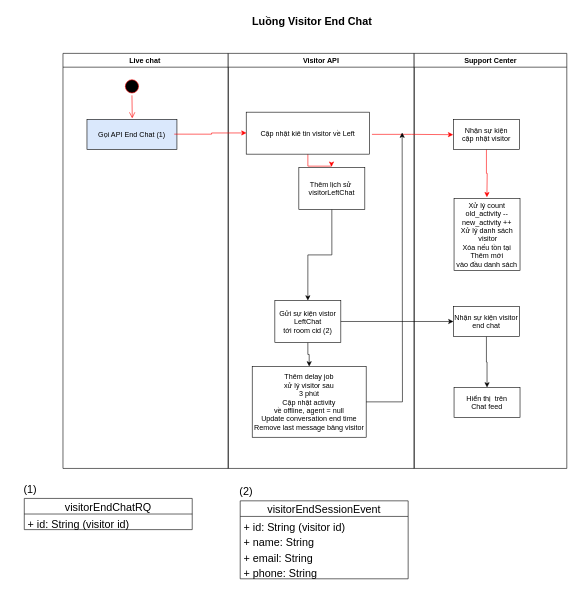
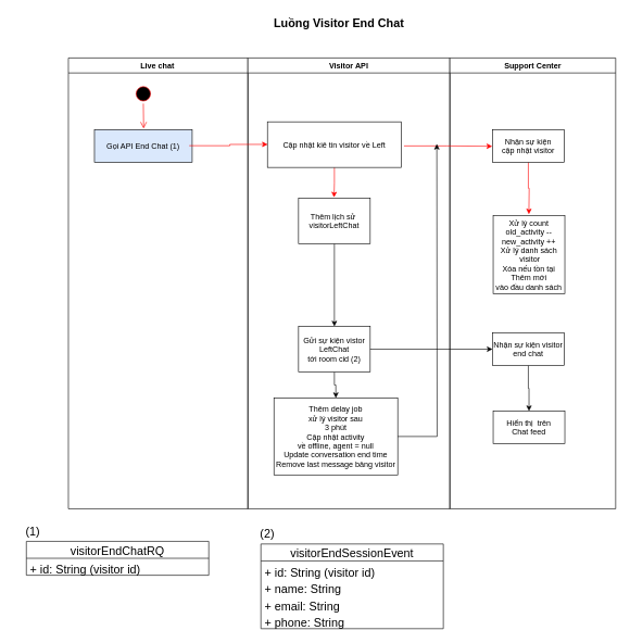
  <mxCell id="0" />
  <mxCell id="1" parent="0" />
  <mxCell id="2" value="Live chat " style="swimlane;whiteSpace=wrap" parent="1" vertex="1"><mxGeometry x="104.5" y="88" width="275.5" height="692" as="geometry"><mxRectangle x="164.5" y="128" width="100" height="30" as="alternateBounds" /></mxGeometry></mxCell>
  <mxCell id="3" value="" style="ellipse;shape=startState;fillColor=#000000;strokeColor=#ff0000;" parent="2" vertex="1"><mxGeometry x="100" y="40" width="30" height="30" as="geometry" /></mxCell>
  <mxCell id="4" value="" style="edgeStyle=elbowEdgeStyle;elbow=horizontal;verticalAlign=bottom;endArrow=open;endSize=8;strokeColor=#FF0000;endFill=1;rounded=0;entryX=0.502;entryY=-0.033;entryDx=0;entryDy=0;entryPerimeter=0;" parent="2" source="3" target="5" edge="1"><mxGeometry x="100" y="40" as="geometry"><mxPoint x="115" y="110" as="targetPoint" /></mxGeometry></mxCell>
  <mxCell id="5" value="Gọi API End Chat (1)" style="fillColor=#dae8fc;" parent="2" vertex="1"><mxGeometry x="40" y="110" width="150" height="50" as="geometry" /></mxCell>
  <mxCell id="6" value="Visitor API" style="swimlane;whiteSpace=wrap" parent="1" vertex="1"><mxGeometry x="380" y="88" width="310" height="692" as="geometry" /></mxCell>
  <mxCell id="7" value="" style="edgeStyle=orthogonalEdgeStyle;rounded=0;orthogonalLoop=1;jettySize=auto;html=1;strokeColor=#FF0000;entryX=0.495;entryY=-0.014;entryDx=0;entryDy=0;entryPerimeter=0;" parent="6" source="8" target="10" edge="1"><mxGeometry relative="1" as="geometry" /></mxCell>
  <mxCell id="8" value="Cập nhật kiê tin visitor về Left" style="fillColor=rgb(255, 255, 255);strokeColor=rgb(0, 0, 0);fontColor=rgb(0, 0, 0);" parent="6" vertex="1"><mxGeometry x="30" y="98" width="205.5" height="70" as="geometry" /></mxCell>
  <mxCell id="9" style="edgeStyle=orthogonalEdgeStyle;rounded=0;orthogonalLoop=1;jettySize=auto;html=1;exitX=0.5;exitY=1;exitDx=0;exitDy=0;entryX=0.5;entryY=0;entryDx=0;entryDy=0;" edge="1" parent="6" source="10" target="12"><mxGeometry relative="1" as="geometry" /></mxCell>
- <mxCell id="10" value="Thêm lịch sử &#10;visitorLeftChat" style="fillColor=rgb(255, 255, 255);strokeColor=rgb(0, 0, 0);fontColor=rgb(0, 0, 0);" parent="6" vertex="1"><mxGeometry x="117.75" y="190" width="110" height="70" as="geometry" /></mxCell>
+ <mxCell id="10" value="Thêm lịch sử &#10;visitorLeftChat" style="fillColor=rgb(255, 255, 255);strokeColor=rgb(0, 0, 0);fontColor=rgb(0, 0, 0);" parent="6" vertex="1"><mxGeometry x="77.75" y="215" width="110" height="70" as="geometry" /></mxCell>
  <mxCell id="11" style="edgeStyle=orthogonalEdgeStyle;rounded=0;orthogonalLoop=1;jettySize=auto;html=1;exitX=0.5;exitY=1;exitDx=0;exitDy=0;entryX=0.5;entryY=0;entryDx=0;entryDy=0;" edge="1" parent="6" source="12" target="13"><mxGeometry relative="1" as="geometry" /></mxCell>
  <mxCell id="12" value="Gửi sự kiện vistor&#10;LeftChat&#10;tới room cid (2)" style="fillColor=rgb(255, 255, 255);strokeColor=rgb(0, 0, 0);fontColor=rgb(0, 0, 0);" vertex="1" parent="6"><mxGeometry x="77.75" y="412" width="110" height="70" as="geometry" /></mxCell>
  <mxCell id="13" value="Thêm delay job&#10;xử lý visitor sau&#10;3 phút&#10;Cập nhật activity&#10;về offline, agent = null&#10;Update conversation end time&#10;Remove last message bảng visitor" style="fillColor=rgb(255, 255, 255);strokeColor=rgb(0, 0, 0);fontColor=rgb(0, 0, 0);" vertex="1" parent="6"><mxGeometry x="40" y="522" width="190" height="118" as="geometry" /></mxCell>
  <mxCell id="14" value="Support Center" style="swimlane;whiteSpace=wrap" parent="1" vertex="1"><mxGeometry x="690" y="88" width="254.5" height="692" as="geometry" /></mxCell>
  <mxCell id="15" value="" style="edgeStyle=orthogonalEdgeStyle;rounded=0;orthogonalLoop=1;jettySize=auto;html=1;strokeColor=#FF0000;entryX=0.507;entryY=-0.001;entryDx=0;entryDy=0;entryPerimeter=0;" parent="14" source="16" edge="1"><mxGeometry relative="1" as="geometry"><mxPoint x="121.27" y="239.89" as="targetPoint" /></mxGeometry></mxCell>
  <mxCell id="16" value="Nhận sự kiện &#10;cập nhật visitor" style="fillColor=rgb(255, 255, 255);strokeColor=rgb(0, 0, 0);fontColor=rgb(0, 0, 0);" parent="14" vertex="1"><mxGeometry x="65.5" y="110" width="110" height="50" as="geometry" /></mxCell>
  <mxCell id="17" value="Xử lý count&#10;old_activity --&#10;new_activity ++&#10;Xử lý danh sách&#10; visitor&#10;Xóa nếu tồn tại&#10;Thêm mới &#10;vào đầu danh sách" style="points=[[0,0.5,0,-1,0],[0.5,0,0,0,-2],[0.5,0.5,0,0,0]];" parent="14" vertex="1"><mxGeometry x="66.5" y="242" width="110" height="120" as="geometry" /></mxCell>
  <mxCell id="18" style="edgeStyle=orthogonalEdgeStyle;rounded=0;orthogonalLoop=1;jettySize=auto;html=1;exitX=0.5;exitY=1;exitDx=0;exitDy=0;entryX=0.5;entryY=0;entryDx=0;entryDy=0;" edge="1" parent="14" source="19" target="20"><mxGeometry relative="1" as="geometry" /></mxCell>
  <mxCell id="19" value="Nhận sự kiện visitor&#10;end chat" style="fillColor=rgb(255, 255, 255);strokeColor=rgb(0, 0, 0);fontColor=rgb(0, 0, 0);" vertex="1" parent="14"><mxGeometry x="65.5" y="422" width="110" height="50" as="geometry" /></mxCell>
- <mxCell id="20" value="Hiển thị  trên&#10;Chat feed" style="fillColor=rgb(255, 255, 255);strokeColor=rgb(0, 0, 0);fontColor=rgb(0, 0, 0);" vertex="1" parent="14"><mxGeometry x="66.5" y="557" width="110" height="50" as="geometry" /></mxCell>
+ <mxCell id="20" value="Hiển thị  trên&#10;Chat feed" style="fillColor=rgb(255, 255, 255);strokeColor=rgb(0, 0, 0);fontColor=rgb(0, 0, 0);" vertex="1" parent="14"><mxGeometry x="66.5" y="542" width="110" height="50" as="geometry" /></mxCell>
  <mxCell id="21" value="&lt;b&gt;&lt;font style=&quot;font-size: 18px;&quot;&gt;Luồng Visitor End Chat&lt;/font&gt;&lt;/b&gt;" style="text;html=1;strokeColor=none;fillColor=none;align=center;verticalAlign=middle;whiteSpace=wrap;rounded=0;" parent="1" vertex="1"><mxGeometry x="376" y="20" width="288" height="30" as="geometry" /></mxCell>
  <mxCell id="22" value="" style="edgeStyle=orthogonalEdgeStyle;rounded=0;orthogonalLoop=1;jettySize=auto;html=1;strokeColor=#FF0000;entryX=0.002;entryY=0.495;entryDx=0;entryDy=0;entryPerimeter=0;exitX=0.97;exitY=0.493;exitDx=0;exitDy=0;exitPerimeter=0;" parent="1" source="5" target="8" edge="1"><mxGeometry relative="1" as="geometry"><mxPoint x="300" y="223" as="sourcePoint" /><mxPoint x="410" y="223" as="targetPoint" /></mxGeometry></mxCell>
  <mxCell id="23" value="" style="edgeStyle=orthogonalEdgeStyle;rounded=0;orthogonalLoop=1;jettySize=auto;html=1;strokeColor=#FF0000;entryX=-0.004;entryY=0.511;entryDx=0;entryDy=0;entryPerimeter=0;exitX=1.02;exitY=0.529;exitDx=0;exitDy=0;exitPerimeter=0;" parent="1" source="8" target="16" edge="1"><mxGeometry relative="1" as="geometry"><mxPoint x="550" y="223" as="sourcePoint" /></mxGeometry></mxCell>
  <mxCell id="24" value="visitorEndChatRQ" style="swimlane;fontStyle=0;childLayout=stackLayout;horizontal=1;startSize=26;fillColor=none;horizontalStack=0;resizeParent=1;resizeParentMax=0;resizeLast=0;collapsible=1;marginBottom=0;fontSize=18;" parent="1" vertex="1"><mxGeometry x="40" y="830" width="280" height="52" as="geometry" /></mxCell>
  <mxCell id="25" value="+ id: String (visitor id)" style="text;strokeColor=none;fillColor=none;align=left;verticalAlign=top;spacingLeft=4;spacingRight=4;overflow=hidden;rotatable=0;points=[[0,0.5],[1,0.5]];portConstraint=eastwest;fontSize=18;" parent="24" vertex="1"><mxGeometry y="26" width="280" height="26" as="geometry" /></mxCell>
  <mxCell id="26" value="(1)" style="text;html=1;strokeColor=none;fillColor=none;align=center;verticalAlign=middle;whiteSpace=wrap;rounded=0;fontSize=18;" parent="1" vertex="1"><mxGeometry x="20" y="800" width="60" height="30" as="geometry" /></mxCell>
  <mxCell id="27" style="edgeStyle=orthogonalEdgeStyle;rounded=0;orthogonalLoop=1;jettySize=auto;html=1;exitX=1;exitY=0.5;exitDx=0;exitDy=0;entryX=0;entryY=0.5;entryDx=0;entryDy=0;" edge="1" parent="1" source="12" target="19"><mxGeometry relative="1" as="geometry" /></mxCell>
  <mxCell id="28" value="visitorEndSessionEvent" style="swimlane;fontStyle=0;childLayout=stackLayout;horizontal=1;startSize=26;fillColor=none;horizontalStack=0;resizeParent=1;resizeParentMax=0;resizeLast=0;collapsible=1;marginBottom=0;fontSize=18;" vertex="1" parent="1"><mxGeometry x="400" y="834" width="280" height="130" as="geometry" /></mxCell>
  <mxCell id="29" value="+ id: String (visitor id)" style="text;strokeColor=none;fillColor=none;align=left;verticalAlign=top;spacingLeft=4;spacingRight=4;overflow=hidden;rotatable=0;points=[[0,0.5],[1,0.5]];portConstraint=eastwest;fontSize=18;" vertex="1" parent="28"><mxGeometry y="26" width="280" height="26" as="geometry" /></mxCell>
  <mxCell id="30" value="+ name: String" style="text;strokeColor=none;fillColor=none;align=left;verticalAlign=top;spacingLeft=4;spacingRight=4;overflow=hidden;rotatable=0;points=[[0,0.5],[1,0.5]];portConstraint=eastwest;fontSize=18;" vertex="1" parent="28"><mxGeometry y="52" width="280" height="26" as="geometry" /></mxCell>
  <mxCell id="31" value="+ email: String" style="text;strokeColor=none;fillColor=none;align=left;verticalAlign=top;spacingLeft=4;spacingRight=4;overflow=hidden;rotatable=0;points=[[0,0.5],[1,0.5]];portConstraint=eastwest;fontSize=18;" vertex="1" parent="28"><mxGeometry y="78" width="280" height="26" as="geometry" /></mxCell>
  <mxCell id="32" value="+ phone: String" style="text;strokeColor=none;fillColor=none;align=left;verticalAlign=top;spacingLeft=4;spacingRight=4;overflow=hidden;rotatable=0;points=[[0,0.5],[1,0.5]];portConstraint=eastwest;fontSize=18;" vertex="1" parent="28"><mxGeometry y="104" width="280" height="26" as="geometry" /></mxCell>
  <mxCell id="33" value="(2)" style="text;html=1;strokeColor=none;fillColor=none;align=center;verticalAlign=middle;whiteSpace=wrap;rounded=0;fontSize=18;" vertex="1" parent="1"><mxGeometry x="380" y="804" width="60" height="30" as="geometry" /></mxCell>
  <mxCell id="34" style="edgeStyle=orthogonalEdgeStyle;rounded=0;orthogonalLoop=1;jettySize=auto;html=1;exitX=1;exitY=0.5;exitDx=0;exitDy=0;" edge="1" parent="1" source="13"><mxGeometry relative="1" as="geometry"><mxPoint x="670" y="220" as="targetPoint" /></mxGeometry></mxCell>
